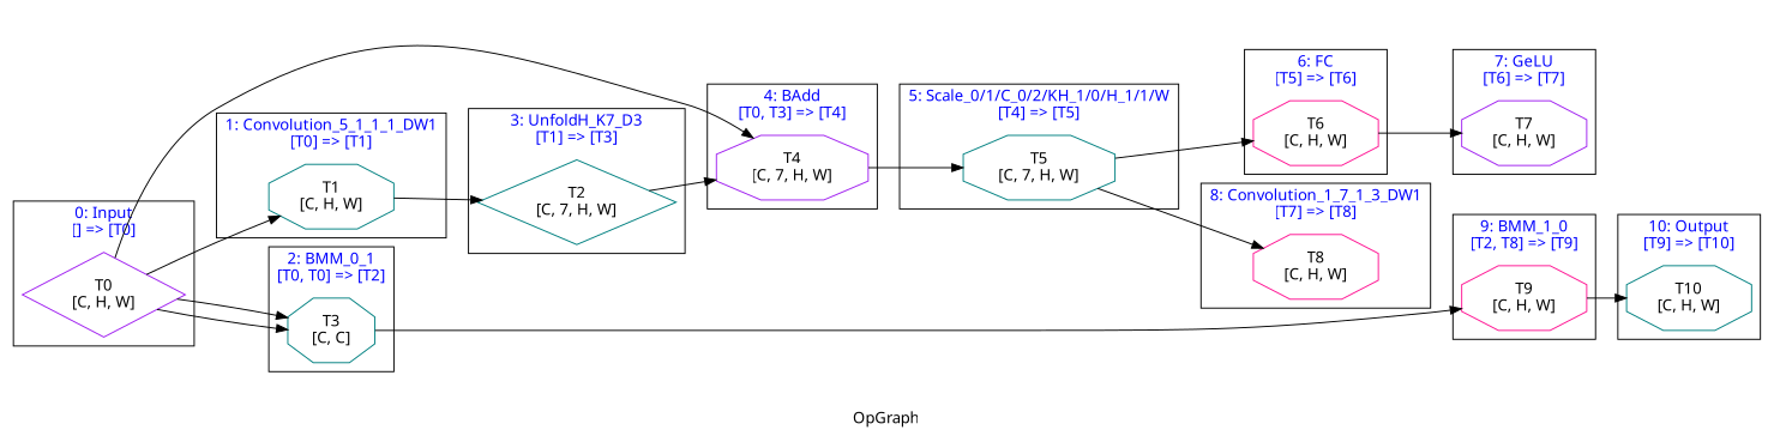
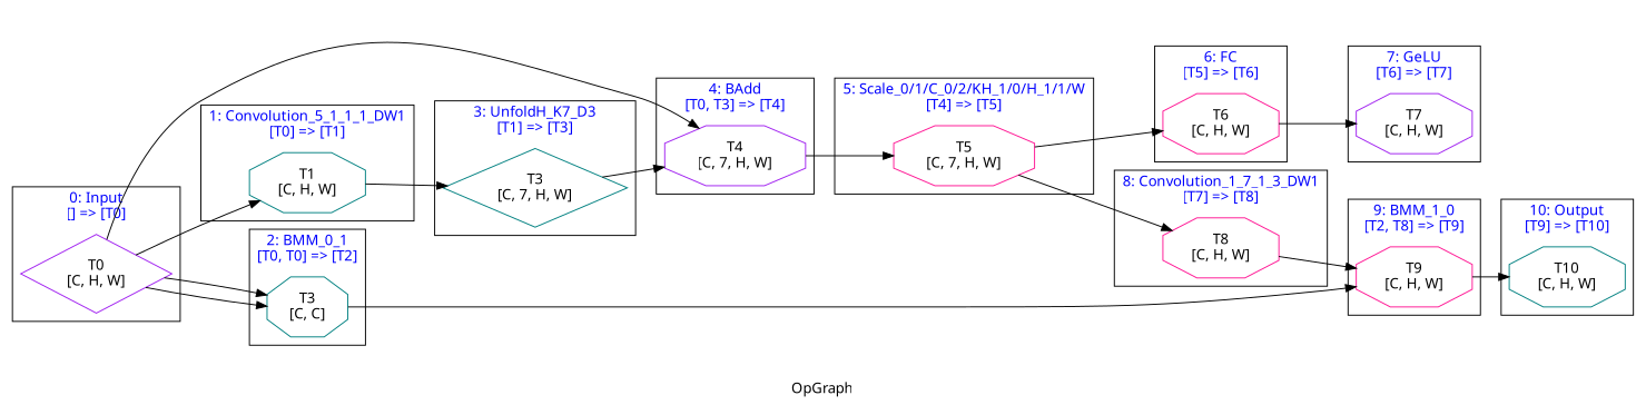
  digraph {
    fontname=Graphik
    label=OpGraph
    rankdir=LR
    node [color=teal fontname=Graphik shape=octagon]
    n1 [color=purple label="T0\n[C, H, W]" shape=diamond]
    n2 [label="T1\n[C, H, W]"]
    n3 [label="T3\n[C, C]"]
-   n4 [label="T2\n[C, 7, H, W]" shape=diamond]
+   n4 [label="T3\n[C, 7, H, W]" shape=diamond]
    n5 [color=purple label="T4\n[C, 7, H, W]"]
-   n6 [label="T5\n[C, 7, H, W]"]
+   n6 [color=deeppink label="T5\n[C, 7, H, W]"]
    n7 [color=deeppink label="T6\n[C, H, W]"]
    n8 [color=purple label="T7\n[C, H, W]"]
    n9 [color=deeppink label="T8\n[C, H, W]"]
    n10 [color=deeppink label="T9\n[C, H, W]"]
    n11 [label="T10\n[C, H, W]"]
    subgraph sub_1 {
      n1
      n2
      n3
      n4
      n5
      n6
      n7
      n8
      n9
      n10
      n11
    }
    subgraph cluster_2 {
      fontcolor=blue
      label="0: Input\n[] => [T0]"
      n1
    }
    subgraph cluster_3 {
      fontcolor=blue
      label="1: Convolution_5_1_1_1_DW1\n[T0] => [T1]"
      n2
    }
    subgraph cluster_4 {
      fontcolor=blue
      label="2: BMM_0_1\n[T0, T0] => [T2]"
      n3
    }
    subgraph cluster_5 {
      fontcolor=blue
      label="3: UnfoldH_K7_D3\n[T1] => [T3]"
      n4
    }
    subgraph cluster_6 {
      fontcolor=blue
      label="4: BAdd\n[T0, T3] => [T4]"
      n5
    }
    subgraph cluster_7 {
      fontcolor=blue
      label="5: Scale_0/1/C_0/2/KH_1/0/H_1/1/W\n[T4] => [T5]"
      n6
    }
    subgraph cluster_8 {
      fontcolor=blue
      label="6: FC\n[T5] => [T6]"
      n7
    }
    subgraph cluster_9 {
      fontcolor=blue
      label="7: GeLU\n[T6] => [T7]"
      n8
    }
    subgraph cluster_10 {
      fontcolor=blue
      label="8: Convolution_1_7_1_3_DW1\n[T7] => [T8]"
      n9
    }
    subgraph cluster_11 {
      fontcolor=blue
      label="9: BMM_1_0\n[T2, T8] => [T9]"
      n10
    }
    subgraph cluster_12 {
      fontcolor=blue
      label="10: Output\n[T9] => [T10]"
      n11
    }
    n1 -> n2
    n1 -> n3
    n1 -> n3
    n1 -> n5
    n2 -> n4
    n3 -> n10
    n4 -> n5
    n5 -> n6
    n6 -> n7
    n6 -> n9
    n7 -> n8
+   n9 -> n10
    n10 -> n11
  }
